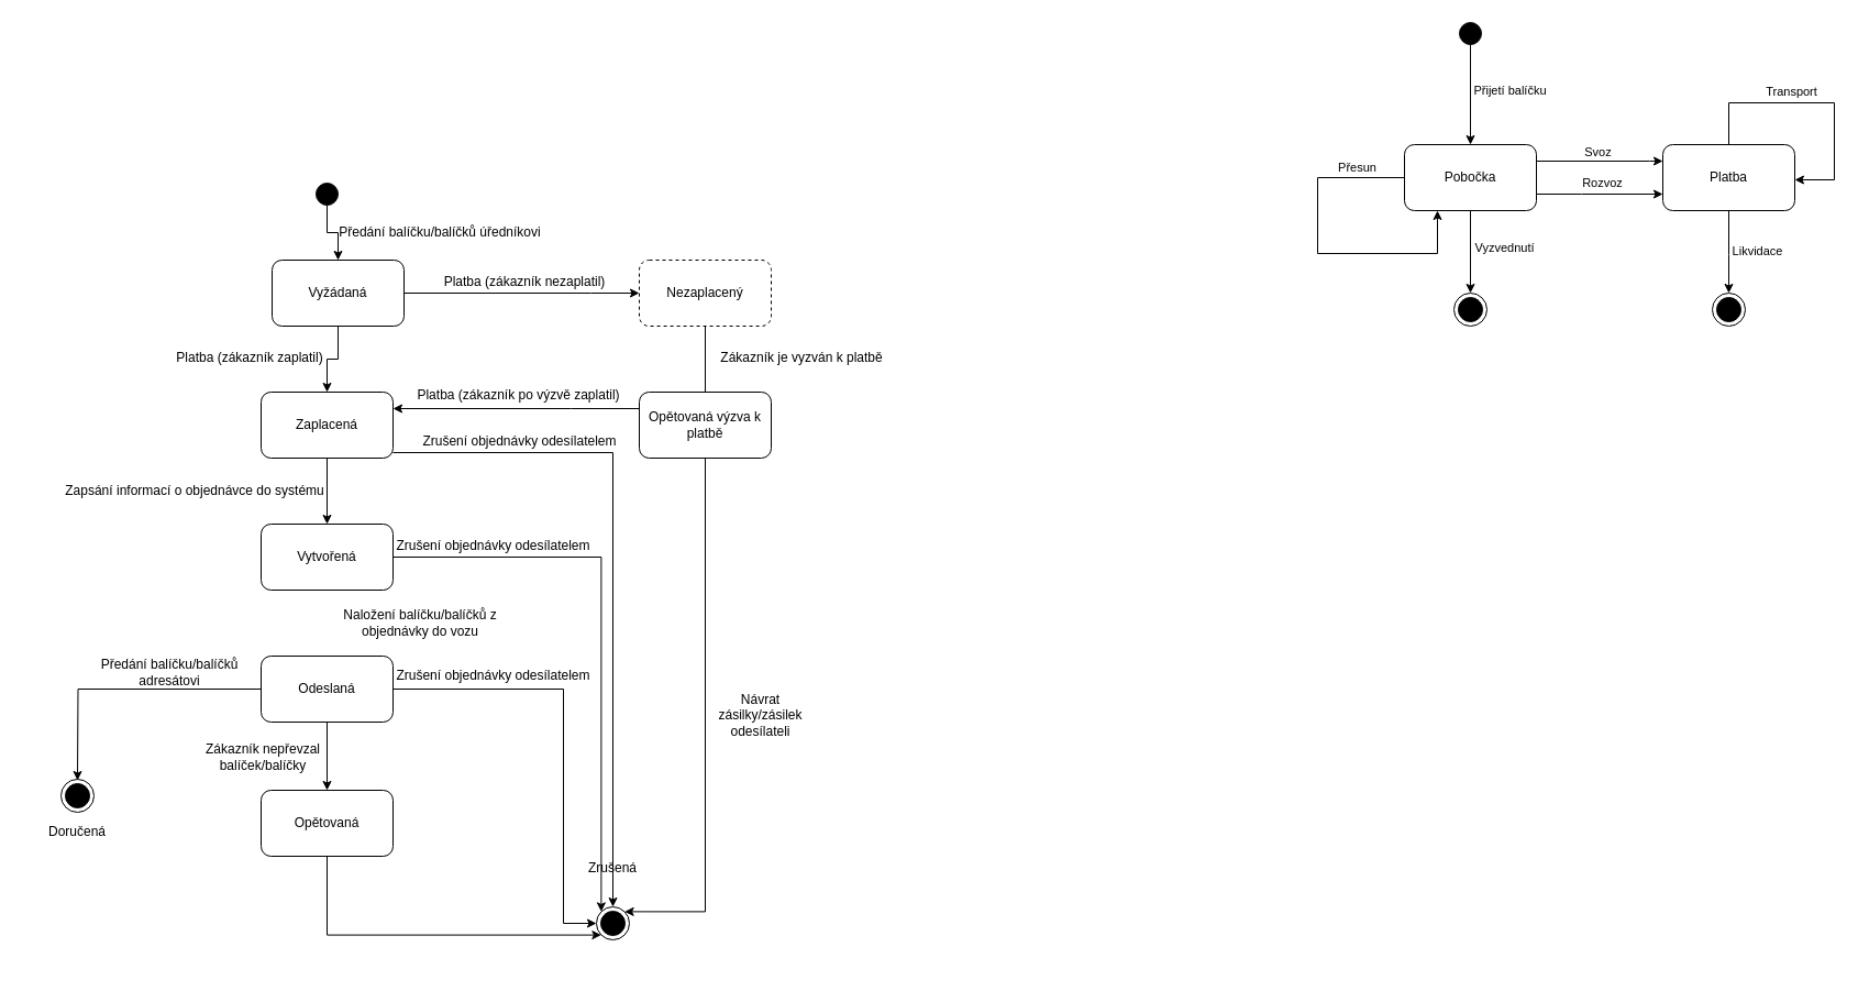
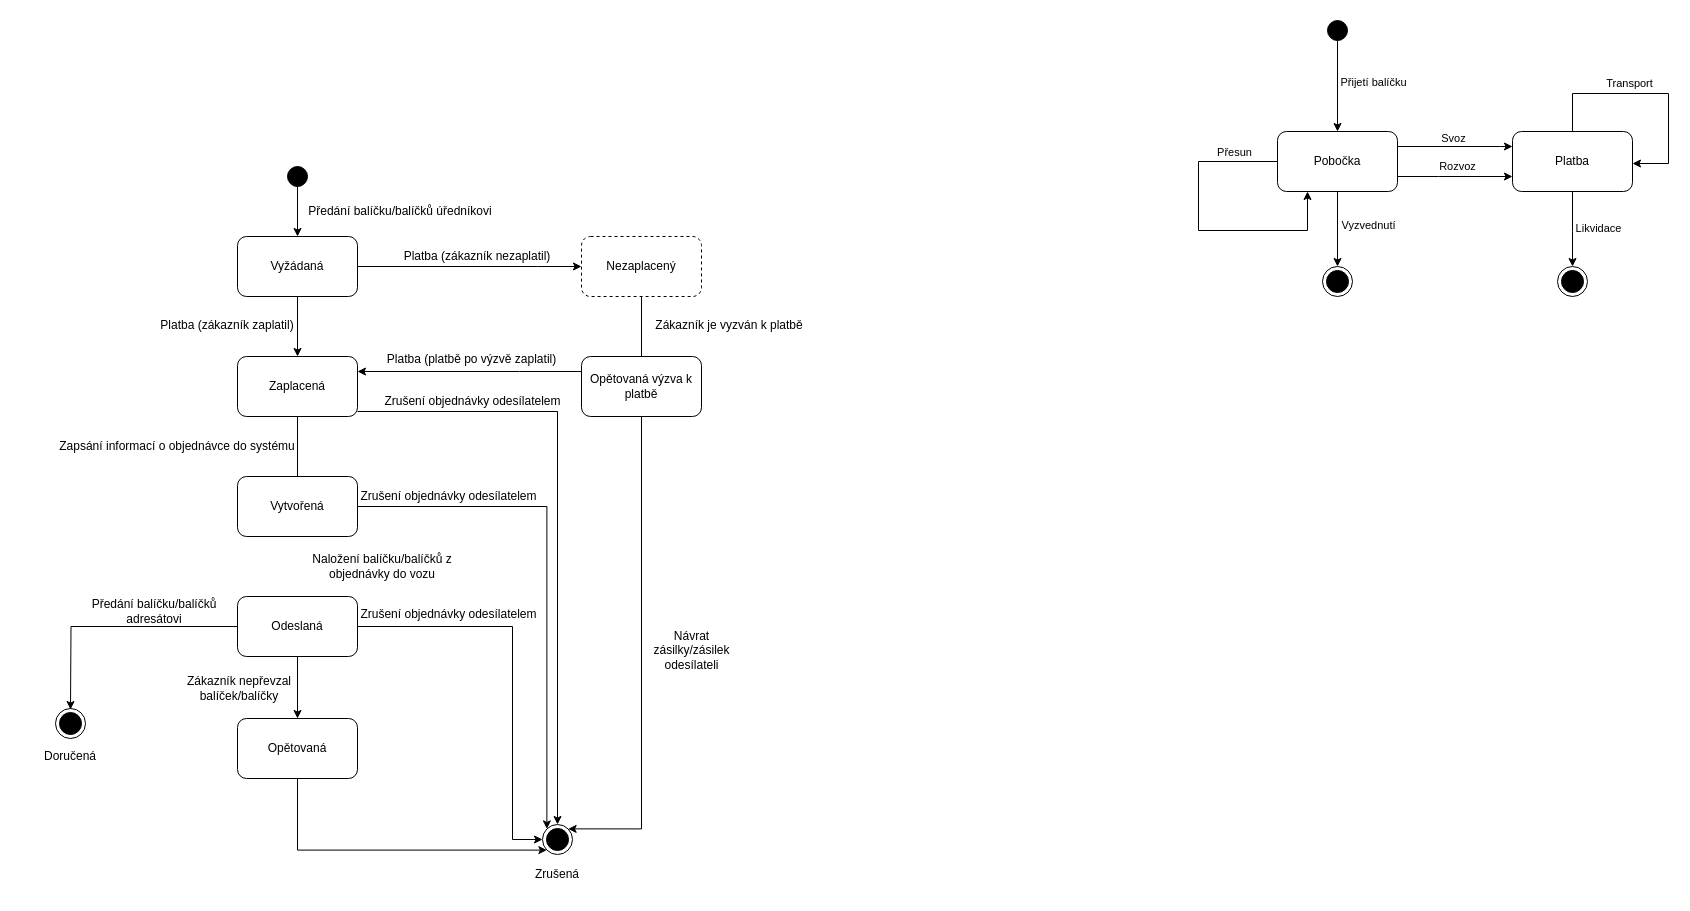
  <mxCell id="0" />
  <mxCell id="1" parent="0" />
  <mxCell id="2" style="edgeStyle=orthogonalEdgeStyle;rounded=0;orthogonalLoop=1;jettySize=auto;html=1;entryX=0.5;entryY=0;entryDx=0;entryDy=0;" parent="1" source="3" target="8" edge="1"><mxGeometry relative="1" as="geometry" /></mxCell>
- <mxCell id="3" value="Vyžádaná" style="rounded=1;whiteSpace=wrap;html=1;shadow=0;strokeColor=#000000;fillColor=#FFFFFF;" parent="1" vertex="1"><mxGeometry x="247" y="236" width="120" height="60" as="geometry" /></mxCell>
+ <mxCell id="3" value="Vyžádaná" style="rounded=1;whiteSpace=wrap;html=1;shadow=0;strokeColor=#000000;fillColor=#FFFFFF;" parent="1" vertex="1"><mxGeometry x="237" y="236" width="120" height="60" as="geometry" /></mxCell>
  <mxCell id="4" style="edgeStyle=orthogonalEdgeStyle;rounded=0;orthogonalLoop=1;jettySize=auto;html=1;" parent="1" source="5" target="3" edge="1"><mxGeometry relative="1" as="geometry" /></mxCell>
  <mxCell id="5" value="" style="ellipse;whiteSpace=wrap;html=1;aspect=fixed;fillColor=#000000;" parent="1" vertex="1"><mxGeometry x="287" y="166" width="20" height="20" as="geometry" /></mxCell>
- <mxCell id="6" style="edgeStyle=orthogonalEdgeStyle;rounded=0;orthogonalLoop=1;jettySize=auto;html=1;entryX=0.5;entryY=0;entryDx=0;entryDy=0;" parent="1" source="8" target="10" edge="1"><mxGeometry relative="1" as="geometry" /></mxCell>
+ <mxCell id="6" style="edgeStyle=orthogonalEdgeStyle;rounded=0;orthogonalLoop=1;jettySize=auto;html=1;entryX=0.5;entryY=0;entryDx=0;entryDy=0;endArrow=none;" parent="1" source="8" target="10" edge="1"><mxGeometry relative="1" as="geometry" /></mxCell>
  <mxCell id="7" style="edgeStyle=orthogonalEdgeStyle;rounded=0;orthogonalLoop=1;jettySize=auto;html=1;entryX=0.5;entryY=0;entryDx=0;entryDy=0;" edge="1" parent="1" source="8" target="25"><mxGeometry relative="1" as="geometry"><Array as="points"><mxPoint x="557" y="411" /></Array></mxGeometry></mxCell>
  <mxCell id="8" value="Zaplacená" style="rounded=1;whiteSpace=wrap;html=1;shadow=0;strokeColor=#000000;fillColor=#FFFFFF;" parent="1" vertex="1"><mxGeometry x="237" y="356" width="120" height="60" as="geometry" /></mxCell>
  <mxCell id="9" style="edgeStyle=orthogonalEdgeStyle;rounded=0;orthogonalLoop=1;jettySize=auto;html=1;entryX=0;entryY=0;entryDx=0;entryDy=0;" edge="1" parent="1" source="10" target="25"><mxGeometry relative="1" as="geometry" /></mxCell>
  <mxCell id="10" value="Vytvořená" style="rounded=1;whiteSpace=wrap;html=1;shadow=0;strokeColor=#000000;fillColor=#FFFFFF;" parent="1" vertex="1"><mxGeometry x="237" y="476" width="120" height="60" as="geometry" /></mxCell>
  <mxCell id="11" style="edgeStyle=orthogonalEdgeStyle;rounded=0;orthogonalLoop=1;jettySize=auto;html=1;entryX=0.5;entryY=0;entryDx=0;entryDy=0;" parent="1" source="14" edge="1"><mxGeometry relative="1" as="geometry"><mxPoint x="70" y="709" as="targetPoint" /></mxGeometry></mxCell>
  <mxCell id="12" style="edgeStyle=orthogonalEdgeStyle;rounded=0;orthogonalLoop=1;jettySize=auto;html=1;entryX=0;entryY=0.5;entryDx=0;entryDy=0;" edge="1" parent="1" source="14" target="25"><mxGeometry relative="1" as="geometry"><mxPoint x="512.059" y="943" as="targetPoint" /><Array as="points"><mxPoint x="512" y="626" /><mxPoint x="512" y="839" /></Array></mxGeometry></mxCell>
  <mxCell id="13" style="edgeStyle=orthogonalEdgeStyle;rounded=0;orthogonalLoop=1;jettySize=auto;html=1;" edge="1" parent="1" source="14" target="24"><mxGeometry relative="1" as="geometry" /></mxCell>
  <mxCell id="14" value="Odeslaná" style="rounded=1;whiteSpace=wrap;html=1;shadow=0;strokeColor=#000000;fillColor=#FFFFFF;" parent="1" vertex="1"><mxGeometry x="237" y="596" width="120" height="60" as="geometry" /></mxCell>
  <mxCell id="15" value="Předání balíčku/balíčků úředníkovi" style="text;html=1;strokeColor=none;fillColor=none;align=center;verticalAlign=middle;whiteSpace=wrap;rounded=0;shadow=0;" parent="1" vertex="1"><mxGeometry x="297" y="196" width="206" height="30" as="geometry" /></mxCell>
  <mxCell id="16" value="Platba (zákazník zaplatil)" style="text;html=1;strokeColor=none;fillColor=none;align=center;verticalAlign=middle;whiteSpace=wrap;rounded=0;shadow=0;" parent="1" vertex="1"><mxGeometry x="157" y="310" width="140" height="30" as="geometry" /></mxCell>
  <mxCell id="17" value="Zapsání informací o objednávce do systému" style="text;html=1;strokeColor=none;fillColor=none;align=center;verticalAlign=middle;whiteSpace=wrap;rounded=0;shadow=0;" parent="1" vertex="1"><mxGeometry x="57" y="431" width="240" height="30" as="geometry" /></mxCell>
  <mxCell id="18" value="Naložení balíčku/balíčků z objednávky do vozu" style="text;html=1;strokeColor=none;fillColor=none;align=center;verticalAlign=middle;whiteSpace=wrap;rounded=0;shadow=0;" parent="1" vertex="1"><mxGeometry x="297" y="551" width="170" height="30" as="geometry" /></mxCell>
  <mxCell id="19" value="Předání balíčku/balíčků adresátovi" style="text;html=1;strokeColor=none;fillColor=none;align=center;verticalAlign=middle;whiteSpace=wrap;rounded=0;shadow=0;" parent="1" vertex="1"><mxGeometry x="79" y="596" width="150" height="30" as="geometry" /></mxCell>
  <mxCell id="20" value="Nezaplacený" style="rounded=1;whiteSpace=wrap;html=1;shadow=0;strokeColor=#000000;fillColor=#FFFFFF;dashed=1;" parent="1" vertex="1"><mxGeometry x="581" y="236" width="120" height="60" as="geometry" /></mxCell>
  <mxCell id="21" value="" style="endArrow=classic;html=1;rounded=0;exitX=1;exitY=0.5;exitDx=0;exitDy=0;entryX=0;entryY=0.5;entryDx=0;entryDy=0;" parent="1" source="3" target="20" edge="1"><mxGeometry width="50" height="50" relative="1" as="geometry"><mxPoint x="437" y="326" as="sourcePoint" /><mxPoint x="487" y="276" as="targetPoint" /><Array as="points"><mxPoint x="537" y="266" /></Array></mxGeometry></mxCell>
  <mxCell id="22" value="Platba (zákazník nezaplatil)" style="text;html=1;strokeColor=none;fillColor=none;align=center;verticalAlign=middle;whiteSpace=wrap;rounded=0;shadow=0;" parent="1" vertex="1"><mxGeometry x="397" y="241" width="160" height="30" as="geometry" /></mxCell>
  <mxCell id="23" style="edgeStyle=orthogonalEdgeStyle;rounded=0;orthogonalLoop=1;jettySize=auto;html=1;entryX=0;entryY=1;entryDx=0;entryDy=0;" edge="1" parent="1" source="24" target="25"><mxGeometry relative="1" as="geometry"><mxPoint x="480" y="913" as="targetPoint" /><Array as="points"><mxPoint x="297" y="850" /></Array></mxGeometry></mxCell>
  <mxCell id="24" value="Opětovaná" style="rounded=1;whiteSpace=wrap;html=1;shadow=0;strokeColor=#000000;fillColor=#FFFFFF;" parent="1" vertex="1"><mxGeometry x="237" y="718" width="120" height="60" as="geometry" /></mxCell>
  <mxCell id="25" value="" style="ellipse;html=1;shape=endState;fillColor=#000000;strokeColor=default;" parent="1" vertex="1"><mxGeometry x="542" y="824" width="30" height="30" as="geometry" /></mxCell>
  <mxCell id="26" style="edgeStyle=orthogonalEdgeStyle;rounded=0;orthogonalLoop=1;jettySize=auto;html=1;entryX=1;entryY=0.25;entryDx=0;entryDy=0;" edge="1" parent="1" source="28" target="8"><mxGeometry relative="1" as="geometry"><Array as="points"><mxPoint x="519" y="371" /><mxPoint x="519" y="371" /></Array></mxGeometry></mxCell>
  <mxCell id="27" style="edgeStyle=orthogonalEdgeStyle;rounded=0;orthogonalLoop=1;jettySize=auto;html=1;entryX=1;entryY=0;entryDx=0;entryDy=0;" edge="1" parent="1" source="28" target="25"><mxGeometry relative="1" as="geometry"><Array as="points"><mxPoint x="641" y="828" /></Array></mxGeometry></mxCell>
  <mxCell id="28" value="Opětovaná výzva k platbě" style="rounded=1;whiteSpace=wrap;html=1;shadow=0;strokeColor=#000000;fillColor=#FFFFFF;" parent="1" vertex="1"><mxGeometry x="581" y="356" width="120" height="60" as="geometry" /></mxCell>
  <mxCell id="29" value="" style="endArrow=none;html=1;rounded=0;entryX=0.5;entryY=0;entryDx=0;entryDy=0;" parent="1" source="20" target="28" edge="1"><mxGeometry width="50" height="50" relative="1" as="geometry"><mxPoint x="698" y="549" as="sourcePoint" /><mxPoint x="748" y="499" as="targetPoint" /></mxGeometry></mxCell>
  <mxCell id="30" value="Zákazník je vyzván k platbě" style="text;html=1;strokeColor=none;fillColor=none;align=center;verticalAlign=middle;whiteSpace=wrap;rounded=0;shadow=0;" parent="1" vertex="1"><mxGeometry x="649" y="310" width="160" height="30" as="geometry" /></mxCell>
- <mxCell id="31" value="Platba (zákazník po výzvě zaplatil)" style="text;html=1;strokeColor=none;fillColor=none;align=center;verticalAlign=middle;whiteSpace=wrap;rounded=0;shadow=0;" parent="1" vertex="1"><mxGeometry x="375" y="344" width="193" height="30" as="geometry" /></mxCell>
+ <mxCell id="31" value="Platba (platbě po výzvě zaplatil)" style="text;html=1;strokeColor=none;fillColor=none;align=center;verticalAlign=middle;whiteSpace=wrap;rounded=0;shadow=0;" parent="1" vertex="1"><mxGeometry x="375" y="344" width="193" height="30" as="geometry" /></mxCell>
  <mxCell id="32" style="edgeStyle=orthogonalEdgeStyle;rounded=0;orthogonalLoop=1;jettySize=auto;html=1;exitX=0.5;exitY=1;exitDx=0;exitDy=0;" parent="1" source="34" target="34" edge="1"><mxGeometry relative="1" as="geometry" /></mxCell>
  <mxCell id="33" value="Návrat zásilky/zásilek odesílateli" style="text;html=1;strokeColor=none;fillColor=none;align=center;verticalAlign=middle;whiteSpace=wrap;rounded=0;shadow=0;" parent="1" vertex="1"><mxGeometry x="634" y="635" width="115" height="30" as="geometry" /></mxCell>
  <mxCell id="34" value="Zákazník nepřevzal balíček/balíčky" style="text;html=1;strokeColor=none;fillColor=none;align=center;verticalAlign=middle;whiteSpace=wrap;rounded=0;shadow=0;" parent="1" vertex="1"><mxGeometry x="154" y="673" width="170" height="30" as="geometry" /></mxCell>
  <mxCell id="35" value="Zrušení objednávky odesílatelem" style="text;html=1;strokeColor=none;fillColor=none;align=center;verticalAlign=middle;whiteSpace=wrap;rounded=0;shadow=0;" vertex="1" parent="1"><mxGeometry x="359" y="481" width="179" height="30" as="geometry" /></mxCell>
  <mxCell id="36" value="Zrušení objednávky odesílatelem" style="text;html=1;strokeColor=none;fillColor=none;align=center;verticalAlign=middle;whiteSpace=wrap;rounded=0;shadow=0;" vertex="1" parent="1"><mxGeometry x="375" y="386" width="195" height="30" as="geometry" /></mxCell>
  <mxCell id="37" value="" style="ellipse;html=1;shape=endState;fillColor=#000000;strokeColor=default;" vertex="1" parent="1"><mxGeometry x="55" y="708" width="30" height="30" as="geometry" /></mxCell>
  <mxCell id="38" value="Doručená" style="text;html=1;strokeColor=none;fillColor=none;align=center;verticalAlign=middle;whiteSpace=wrap;rounded=0;shadow=0;" vertex="1" parent="1"><mxGeometry x="20" y="741" width="100" height="30" as="geometry" /></mxCell>
- <mxCell id="39" value="Zrušená" style="text;html=1;strokeColor=none;fillColor=none;align=center;verticalAlign=middle;whiteSpace=wrap;rounded=0;shadow=0;" vertex="1" parent="1"><mxGeometry x="507" y="774" width="100" height="30" as="geometry" /></mxCell>
+ <mxCell id="39" value="Zrušená" style="text;html=1;strokeColor=none;fillColor=none;align=center;verticalAlign=middle;whiteSpace=wrap;rounded=0;shadow=0;" vertex="1" parent="1"><mxGeometry x="507" y="859" width="100" height="30" as="geometry" /></mxCell>
  <mxCell id="40" value="Svoz" style="edgeStyle=orthogonalEdgeStyle;rounded=0;orthogonalLoop=1;jettySize=auto;html=1;entryX=0;entryY=0.25;entryDx=0;entryDy=0;" edge="1" parent="1" source="44" target="48"><mxGeometry x="-0.026" y="8" relative="1" as="geometry"><Array as="points"><mxPoint x="1500" y="146" /><mxPoint x="1500" y="146" /></Array><mxPoint as="offset" /></mxGeometry></mxCell>
  <mxCell id="41" value="Rozvoz" style="edgeStyle=orthogonalEdgeStyle;rounded=0;orthogonalLoop=1;jettySize=auto;html=1;entryX=0;entryY=0.75;entryDx=0;entryDy=0;" edge="1" parent="1" source="44" target="48"><mxGeometry x="0.052" y="10" relative="1" as="geometry"><mxPoint x="1700" y="175" as="targetPoint" /><Array as="points"><mxPoint x="1438" y="176" /><mxPoint x="1438" y="176" /></Array><mxPoint as="offset" /></mxGeometry></mxCell>
  <mxCell id="42" value="Vyzvednutí" style="edgeStyle=orthogonalEdgeStyle;rounded=0;orthogonalLoop=1;jettySize=auto;html=1;entryX=0.5;entryY=0;entryDx=0;entryDy=0;" edge="1" parent="1" source="44" target="52"><mxGeometry x="-0.093" y="31" relative="1" as="geometry"><mxPoint as="offset" /></mxGeometry></mxCell>
  <mxCell id="43" value="Přesun" style="edgeStyle=orthogonalEdgeStyle;rounded=0;orthogonalLoop=1;jettySize=auto;html=1;entryX=0.25;entryY=1;entryDx=0;entryDy=0;" edge="1" parent="1" source="44" target="44"><mxGeometry x="-0.71" y="-9" relative="1" as="geometry"><mxPoint x="1214" y="230" as="targetPoint" /><Array as="points"><mxPoint x="1198" y="161" /><mxPoint x="1198" y="230" /><mxPoint x="1307" y="230" /></Array><mxPoint as="offset" /></mxGeometry></mxCell>
  <mxCell id="44" value="Pobočka" style="rounded=1;whiteSpace=wrap;html=1;" vertex="1" parent="1"><mxGeometry x="1277" y="131" width="120" height="60" as="geometry" /></mxCell>
  <mxCell id="45" style="edgeStyle=orthogonalEdgeStyle;rounded=0;orthogonalLoop=1;jettySize=auto;html=1;" edge="1" parent="1" source="48" target="48"><mxGeometry relative="1" as="geometry"><mxPoint x="1619" y="50" as="targetPoint" /><Array as="points"><mxPoint x="1572" y="93" /><mxPoint x="1668" y="93" /><mxPoint x="1668" y="163" /></Array></mxGeometry></mxCell>
  <mxCell id="46" value="Transport" style="edgeLabel;html=1;align=center;verticalAlign=middle;resizable=0;points=[];" vertex="1" connectable="0" parent="45"><mxGeometry x="-0.075" y="-3" relative="1" as="geometry"><mxPoint x="-17" y="-14" as="offset" /></mxGeometry></mxCell>
  <mxCell id="47" value="Likvidace" style="edgeStyle=orthogonalEdgeStyle;rounded=0;orthogonalLoop=1;jettySize=auto;html=1;entryX=0.5;entryY=0;entryDx=0;entryDy=0;" edge="1" parent="1" source="48" target="53"><mxGeometry x="-0.013" y="26" relative="1" as="geometry"><Array as="points"><mxPoint x="1572" y="231" /><mxPoint x="1572" y="231" /></Array><mxPoint as="offset" /></mxGeometry></mxCell>
  <mxCell id="48" value="Platba" style="rounded=1;whiteSpace=wrap;html=1;" vertex="1" parent="1"><mxGeometry x="1512" y="131" width="120" height="60" as="geometry" /></mxCell>
  <mxCell id="49" value="Přijetí balíčku" style="edgeStyle=orthogonalEdgeStyle;rounded=0;orthogonalLoop=1;jettySize=auto;html=1;exitX=0.5;exitY=1;exitDx=0;exitDy=0;" edge="1" parent="1" source="50" target="44"><mxGeometry x="-0.077" y="36" relative="1" as="geometry"><mxPoint as="offset" /></mxGeometry></mxCell>
  <mxCell id="50" value="" style="ellipse;whiteSpace=wrap;html=1;aspect=fixed;fillColor=#000000;" vertex="1" parent="1"><mxGeometry x="1327" y="20" width="20" height="20" as="geometry" /></mxCell>
  <mxCell id="51" value="Zrušení objednávky odesílatelem" style="text;html=1;strokeColor=none;fillColor=none;align=center;verticalAlign=middle;whiteSpace=wrap;rounded=0;shadow=0;" vertex="1" parent="1"><mxGeometry x="359" y="599" width="179" height="30" as="geometry" /></mxCell>
  <mxCell id="52" value="" style="ellipse;html=1;shape=endState;fillColor=#000000;strokeColor=default;" vertex="1" parent="1"><mxGeometry x="1322" y="266" width="30" height="30" as="geometry" /></mxCell>
  <mxCell id="53" value="" style="ellipse;html=1;shape=endState;fillColor=#000000;strokeColor=default;" vertex="1" parent="1"><mxGeometry x="1557" y="266" width="30" height="30" as="geometry" /></mxCell>
